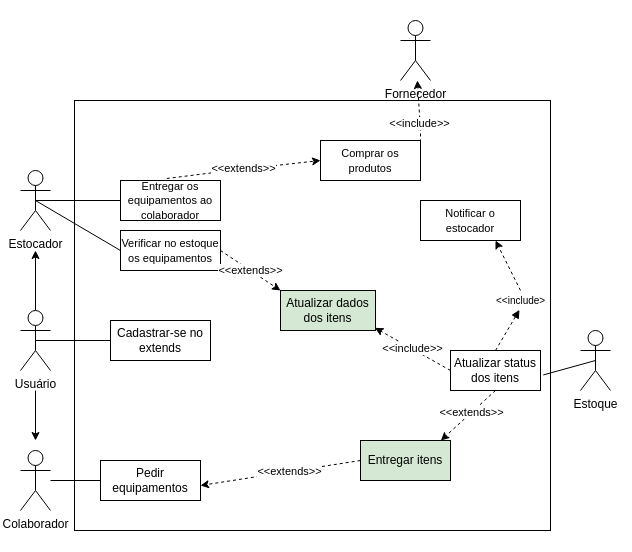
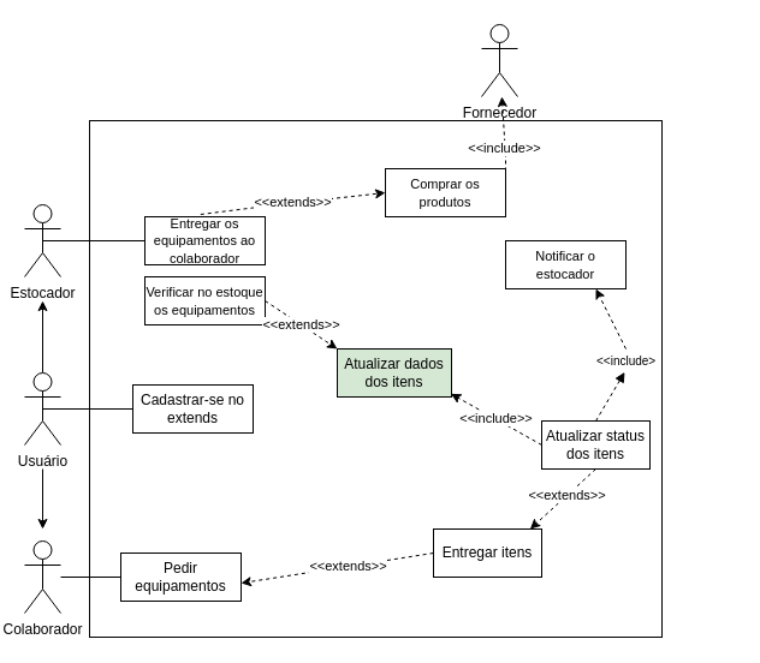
  <mxCell id="0" />
  <mxCell id="1" parent="0" />
  <mxCell id="2" value="" style="rounded=0;whiteSpace=wrap;html=1;" parent="1" vertex="1"><mxGeometry x="74" y="100" width="476" height="430" as="geometry" /></mxCell>
  <mxCell id="3" value="" style="edgeStyle=orthogonalEdgeStyle;rounded=0;orthogonalLoop=1;jettySize=auto;html=1;" parent="1" edge="1"><mxGeometry relative="1" as="geometry"><mxPoint x="35" y="390" as="sourcePoint" /><mxPoint x="35" y="440" as="targetPoint" /></mxGeometry></mxCell>
  <mxCell id="4" value="" style="edgeStyle=orthogonalEdgeStyle;rounded=0;orthogonalLoop=1;jettySize=auto;html=1;" parent="1" source="5" edge="1"><mxGeometry relative="1" as="geometry"><mxPoint x="35" y="250" as="targetPoint" /></mxGeometry></mxCell>
  <mxCell id="5" value="Usuário" style="shape=umlActor;verticalLabelPosition=bottom;verticalAlign=top;html=1;outlineConnect=0;" parent="1" vertex="1"><mxGeometry x="20" y="310" width="30" height="60" as="geometry" /></mxCell>
  <mxCell id="6" value="Colaborador" style="shape=umlActor;verticalLabelPosition=bottom;verticalAlign=top;html=1;outlineConnect=0;" parent="1" vertex="1"><mxGeometry x="20" y="450" width="30" height="60" as="geometry" /></mxCell>
  <mxCell id="7" value="Estocador" style="shape=umlActor;verticalLabelPosition=bottom;verticalAlign=top;html=1;outlineConnect=0;" parent="1" vertex="1"><mxGeometry x="20" y="170" width="30" height="60" as="geometry" /></mxCell>
  <mxCell id="8" value="Cadastrar-se no extends" style="rounded=0;whiteSpace=wrap;html=1;" parent="1" vertex="1"><mxGeometry x="110" y="320" width="100" height="40" as="geometry" /></mxCell>
- <mxCell id="9" value="Estoque" style="shape=umlActor;verticalLabelPosition=bottom;verticalAlign=top;html=1;outlineConnect=0;" parent="1" vertex="1"><mxGeometry x="580" y="330" width="30" height="60" as="geometry" /></mxCell>
  <mxCell id="10" value="" style="endArrow=none;html=1;rounded=0;exitX=0.5;exitY=0.5;exitDx=0;exitDy=0;exitPerimeter=0;" parent="1" source="5" edge="1"><mxGeometry width="50" height="50" relative="1" as="geometry"><mxPoint x="320" y="390" as="sourcePoint" /><mxPoint x="110" y="340" as="targetPoint" /></mxGeometry></mxCell>
- <mxCell id="11" value="" style="endArrow=none;html=1;rounded=0;exitX=0.5;exitY=0.5;exitDx=0;exitDy=0;exitPerimeter=0;entryX=0;entryY=0.5;entryDx=0;entryDy=0;" parent="1" source="7" target="14" edge="1"><mxGeometry width="50" height="50" relative="1" as="geometry"><mxPoint x="320" y="330" as="sourcePoint" /><mxPoint x="110" y="160" as="targetPoint" /></mxGeometry></mxCell>
  <mxCell id="12" value="" style="endArrow=none;html=1;rounded=0;entryX=0;entryY=0.5;entryDx=0;entryDy=0;" parent="1" source="6" target="13" edge="1"><mxGeometry width="50" height="50" relative="1" as="geometry"><mxPoint x="320" y="530" as="sourcePoint" /><mxPoint x="130" y="490" as="targetPoint" /></mxGeometry></mxCell>
  <mxCell id="13" value="Pedir equipamentos" style="rounded=0;whiteSpace=wrap;html=1;" parent="1" vertex="1"><mxGeometry x="100" y="460" width="100" height="40" as="geometry" /></mxCell>
  <mxCell id="14" value="&lt;font style=&quot;font-size: 11px;&quot;&gt;Verificar no estoque os equipamentos&lt;/font&gt;" style="rounded=0;whiteSpace=wrap;html=1;" parent="1" vertex="1"><mxGeometry x="120" y="230" width="100" height="40" as="geometry" /></mxCell>
  <mxCell id="15" value="Atualizar status dos itens" style="rounded=0;whiteSpace=wrap;html=1;" parent="1" vertex="1"><mxGeometry x="450" y="350" width="90" height="40" as="geometry" /></mxCell>
- <mxCell id="16" value="" style="endArrow=none;html=1;rounded=0;exitX=1.031;exitY=0.611;exitDx=0;exitDy=0;exitPerimeter=0;entryX=0.5;entryY=0.5;entryDx=0;entryDy=0;entryPerimeter=0;" parent="1" source="15" target="9" edge="1"><mxGeometry width="50" height="50" relative="1" as="geometry"><mxPoint x="320" y="280" as="sourcePoint" /><mxPoint x="590" y="360" as="targetPoint" /></mxGeometry></mxCell>
  <mxCell id="17" value="" style="endArrow=block;dashed=1;html=1;rounded=0;exitX=0.5;exitY=0;exitDx=0;exitDy=0;entryX=0.414;entryY=0.967;entryDx=0;entryDy=0;entryPerimeter=0;" parent="1" source="15" target="18" edge="1"><mxGeometry width="50" height="50" relative="1" as="geometry"><mxPoint x="470" y="320" as="sourcePoint" /><mxPoint x="460" y="420" as="targetPoint" /><Array as="points" /></mxGeometry></mxCell>
  <mxCell id="18" value="&lt;font style=&quot;font-size: 10px;&quot;&gt;&amp;lt;&amp;lt;include&amp;gt;&lt;/font&gt;" style="text;strokeColor=none;fillColor=none;align=left;verticalAlign=middle;spacingLeft=4;spacingRight=4;overflow=hidden;points=[[0,0.5],[1,0.5]];portConstraint=eastwest;rotatable=0;whiteSpace=wrap;html=1;" parent="1" vertex="1"><mxGeometry x="490" y="290" width="70" height="20" as="geometry" /></mxCell>
  <mxCell id="19" value="&lt;font style=&quot;font-size: 11px;&quot;&gt;Notificar o estocador&lt;/font&gt;" style="rounded=0;whiteSpace=wrap;html=1;" parent="1" vertex="1"><mxGeometry x="420" y="200" width="100" height="40" as="geometry" /></mxCell>
  <mxCell id="20" value="" style="endArrow=none;html=1;rounded=0;exitX=0.5;exitY=0.5;exitDx=0;exitDy=0;exitPerimeter=0;entryX=0;entryY=0.5;entryDx=0;entryDy=0;" parent="1" source="7" target="21" edge="1"><mxGeometry width="50" height="50" relative="1" as="geometry"><mxPoint x="320" y="280" as="sourcePoint" /><mxPoint x="120" y="190" as="targetPoint" /></mxGeometry></mxCell>
  <mxCell id="21" value="&lt;font style=&quot;font-size: 11px;&quot;&gt;Entregar os equipamentos ao colaborador&lt;/font&gt;" style="rounded=0;whiteSpace=wrap;html=1;" parent="1" vertex="1"><mxGeometry x="120" y="180" width="100" height="40" as="geometry" /></mxCell>
  <mxCell id="22" value="&lt;span style=&quot;font-size: 11px;&quot;&gt;Comprar os produtos&lt;/span&gt;" style="rounded=0;whiteSpace=wrap;html=1;" parent="1" vertex="1"><mxGeometry x="320" y="140" width="100" height="40" as="geometry" /></mxCell>
  <mxCell id="23" value="Fornecedor" style="shape=umlActor;verticalLabelPosition=bottom;verticalAlign=top;html=1;outlineConnect=0;" parent="1" vertex="1"><mxGeometry x="400" y="20" width="30" height="60" as="geometry" /></mxCell>
  <mxCell id="24" value="" style="endArrow=classic;html=1;rounded=0;dashed=1;exitX=1;exitY=0.5;exitDx=0;exitDy=0;" parent="1" source="22" target="23" edge="1"><mxGeometry width="50" height="50" relative="1" as="geometry"><mxPoint x="330" y="170" as="sourcePoint" /><mxPoint x="340" y="60" as="targetPoint" /><Array as="points"><mxPoint x="420" y="130" /></Array></mxGeometry></mxCell>
  <mxCell id="25" value="&amp;lt;&amp;lt;include&amp;gt;&amp;gt;" style="edgeLabel;html=1;align=center;verticalAlign=middle;resizable=0;points=[];" parent="24" vertex="1" connectable="0"><mxGeometry x="-0.045" y="2" relative="1" as="geometry"><mxPoint x="1" as="offset" /></mxGeometry></mxCell>
  <mxCell id="26" value="" style="endArrow=classic;html=1;rounded=0;dashed=1;entryX=0;entryY=0.5;entryDx=0;entryDy=0;exitX=0.463;exitY=-0.05;exitDx=0;exitDy=0;exitPerimeter=0;" parent="1" source="21" target="22" edge="1"><mxGeometry width="50" height="50" relative="1" as="geometry"><mxPoint x="320" y="410" as="sourcePoint" /><mxPoint x="370" y="360" as="targetPoint" /><Array as="points"><mxPoint x="230" y="170" /></Array></mxGeometry></mxCell>
  <mxCell id="27" value="&amp;lt;&amp;lt;extends&amp;gt;&amp;gt;" style="edgeLabel;html=1;align=center;verticalAlign=middle;resizable=0;points=[];" parent="26" vertex="1" connectable="0"><mxGeometry x="-0.003" y="1" relative="1" as="geometry"><mxPoint as="offset" /></mxGeometry></mxCell>
  <mxCell id="28" value="Atualizar dados dos itens" style="rounded=0;whiteSpace=wrap;html=1;fillColor=#d5e8d4;" parent="1" vertex="1"><mxGeometry x="280" y="290" width="95" height="40" as="geometry" /></mxCell>
  <mxCell id="29" value="" style="endArrow=classic;html=1;rounded=0;entryX=0.994;entryY=0.933;entryDx=0;entryDy=0;entryPerimeter=0;exitX=0;exitY=0.5;exitDx=0;exitDy=0;dashed=1;" parent="1" source="15" target="28" edge="1"><mxGeometry width="50" height="50" relative="1" as="geometry"><mxPoint x="320" y="350" as="sourcePoint" /><mxPoint x="370" y="300" as="targetPoint" /></mxGeometry></mxCell>
  <mxCell id="30" value="&amp;lt;&amp;lt;include&amp;gt;&amp;gt;" style="edgeLabel;html=1;align=center;verticalAlign=middle;resizable=0;points=[];" parent="29" vertex="1" connectable="0"><mxGeometry x="0.149" y="-1" relative="1" as="geometry"><mxPoint x="5" y="3" as="offset" /></mxGeometry></mxCell>
  <mxCell id="31" value="" style="endArrow=classic;html=1;rounded=0;exitX=1;exitY=0.5;exitDx=0;exitDy=0;entryX=0;entryY=0;entryDx=0;entryDy=0;dashed=1;" parent="1" source="14" target="28" edge="1"><mxGeometry width="50" height="50" relative="1" as="geometry"><mxPoint x="320" y="350" as="sourcePoint" /><mxPoint x="370" y="300" as="targetPoint" /></mxGeometry></mxCell>
  <mxCell id="32" value="&amp;lt;&amp;lt;extends&amp;gt;&amp;gt;" style="edgeLabel;html=1;align=center;verticalAlign=middle;resizable=0;points=[];" parent="31" vertex="1" connectable="0"><mxGeometry x="-0.212" y="2" relative="1" as="geometry"><mxPoint x="5" y="6" as="offset" /></mxGeometry></mxCell>
  <mxCell id="33" value="" style="endArrow=classic;html=1;rounded=0;dashed=1;entryX=0.75;entryY=1;entryDx=0;entryDy=0;" parent="1" source="18" target="19" edge="1"><mxGeometry width="50" height="50" relative="1" as="geometry"><mxPoint x="320" y="350" as="sourcePoint" /><mxPoint x="370" y="300" as="targetPoint" /></mxGeometry></mxCell>
  <mxCell id="34" value="" style="endArrow=classic;html=1;rounded=0;dashed=1;entryX=0.893;entryY=0;entryDx=0;entryDy=0;entryPerimeter=0;exitX=0.5;exitY=1;exitDx=0;exitDy=0;" parent="1" source="15" target="36" edge="1"><mxGeometry width="50" height="50" relative="1" as="geometry"><mxPoint x="480" y="470" as="sourcePoint" /><mxPoint x="530" y="420" as="targetPoint" /></mxGeometry></mxCell>
  <mxCell id="35" value="&amp;lt;&amp;lt;extends&amp;gt;&amp;gt;" style="edgeLabel;html=1;align=center;verticalAlign=middle;resizable=0;points=[];" parent="34" vertex="1" connectable="0"><mxGeometry x="-0.107" relative="1" as="geometry"><mxPoint y="-1" as="offset" /></mxGeometry></mxCell>
- <mxCell id="36" value="Entregar itens" style="rounded=0;whiteSpace=wrap;html=1;fillColor=#d5e8d4;" parent="1" vertex="1"><mxGeometry x="360" y="440" width="90" height="40" as="geometry" /></mxCell>
+ <mxCell id="36" value="Entregar itens" style="rounded=0;whiteSpace=wrap;html=1;" parent="1" vertex="1"><mxGeometry x="360" y="440" width="90" height="40" as="geometry" /></mxCell>
  <mxCell id="37" value="" style="endArrow=classic;html=1;rounded=0;dashed=1;entryX=0.893;entryY=0;entryDx=0;entryDy=0;entryPerimeter=0;exitX=0;exitY=0.5;exitDx=0;exitDy=0;" parent="1" source="36" edge="1"><mxGeometry width="50" height="50" relative="1" as="geometry"><mxPoint x="255" y="435" as="sourcePoint" /><mxPoint x="200" y="485" as="targetPoint" /></mxGeometry></mxCell>
  <mxCell id="38" value="&amp;lt;&amp;lt;extends&amp;gt;&amp;gt;" style="edgeLabel;html=1;align=center;verticalAlign=middle;resizable=0;points=[];" parent="37" vertex="1" connectable="0"><mxGeometry x="-0.107" relative="1" as="geometry"><mxPoint y="-1" as="offset" /></mxGeometry></mxCell>
